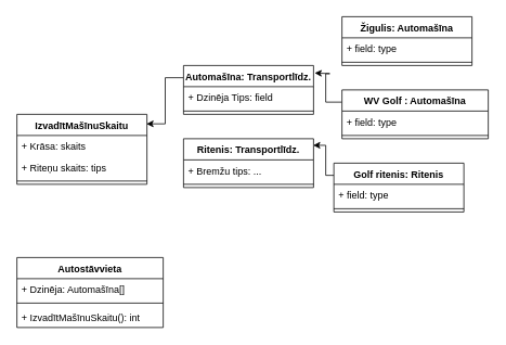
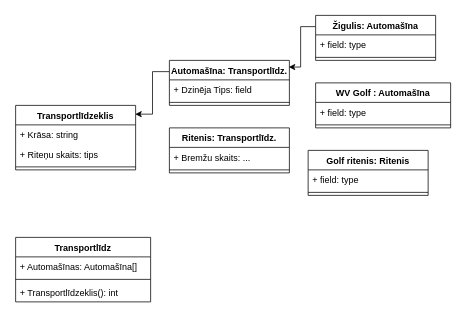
  <mxCell id="0" />
  <mxCell id="1" parent="0" />
- <mxCell id="2" value="IzvadītMašīnuSkaitu" style="swimlane;fontStyle=1;align=center;verticalAlign=top;childLayout=stackLayout;horizontal=1;startSize=26;horizontalStack=0;resizeParent=1;resizeParentMax=0;resizeLast=0;collapsible=1;marginBottom=0;" vertex="1" parent="1"><mxGeometry x="20" y="140" width="160" height="86" as="geometry" /></mxCell>
- <mxCell id="3" value="+ Krāsa: skaits" style="text;strokeColor=none;fillColor=none;align=left;verticalAlign=top;spacingLeft=4;spacingRight=4;overflow=hidden;rotatable=0;points=[[0,0.5],[1,0.5]];portConstraint=eastwest;" vertex="1" parent="2"><mxGeometry y="26" width="160" height="26" as="geometry" /></mxCell>
+ <mxCell id="2" value="Transportlīdzeklis" style="swimlane;fontStyle=1;align=center;verticalAlign=top;childLayout=stackLayout;horizontal=1;startSize=26;horizontalStack=0;resizeParent=1;resizeParentMax=0;resizeLast=0;collapsible=1;marginBottom=0;" vertex="1" parent="1"><mxGeometry x="20" y="140" width="160" height="86" as="geometry" /></mxCell>
+ <mxCell id="3" value="+ Krāsa: string" style="text;strokeColor=none;fillColor=none;align=left;verticalAlign=top;spacingLeft=4;spacingRight=4;overflow=hidden;rotatable=0;points=[[0,0.5],[1,0.5]];portConstraint=eastwest;" vertex="1" parent="2"><mxGeometry y="26" width="160" height="26" as="geometry" /></mxCell>
  <mxCell id="4" value="+ Riteņu skaits: tips" style="text;strokeColor=none;fillColor=none;align=left;verticalAlign=top;spacingLeft=4;spacingRight=4;overflow=hidden;rotatable=0;points=[[0,0.5],[1,0.5]];portConstraint=eastwest;" vertex="1" parent="2"><mxGeometry y="52" width="160" height="26" as="geometry" /></mxCell>
  <mxCell id="5" value="" style="line;strokeWidth=1;fillColor=none;align=left;verticalAlign=middle;spacingTop=-1;spacingLeft=3;spacingRight=3;rotatable=0;labelPosition=right;points=[];portConstraint=eastwest;strokeColor=inherit;" vertex="1" parent="2"><mxGeometry y="78" width="160" height="8" as="geometry" /></mxCell>
  <mxCell id="6" style="edgeStyle=orthogonalEdgeStyle;rounded=0;orthogonalLoop=1;jettySize=auto;html=1;exitX=0;exitY=0.25;exitDx=0;exitDy=0;entryX=0.997;entryY=0.136;entryDx=0;entryDy=0;entryPerimeter=0;" edge="1" parent="1" source="7" target="2"><mxGeometry relative="1" as="geometry" /></mxCell>
  <mxCell id="7" value="Automašīna: Transportlīdz." style="swimlane;fontStyle=1;align=center;verticalAlign=top;childLayout=stackLayout;horizontal=1;startSize=26;horizontalStack=0;resizeParent=1;resizeParentMax=0;resizeLast=0;collapsible=1;marginBottom=0;" vertex="1" parent="1"><mxGeometry x="225" y="80" width="160" height="60" as="geometry" /></mxCell>
  <mxCell id="8" value="+ Dzinēja Tips: field" style="text;strokeColor=none;fillColor=none;align=left;verticalAlign=top;spacingLeft=4;spacingRight=4;overflow=hidden;rotatable=0;points=[[0,0.5],[1,0.5]];portConstraint=eastwest;" vertex="1" parent="7"><mxGeometry y="26" width="160" height="26" as="geometry" /></mxCell>
  <mxCell id="9" value="" style="line;strokeWidth=1;fillColor=none;align=left;verticalAlign=middle;spacingTop=-1;spacingLeft=3;spacingRight=3;rotatable=0;labelPosition=right;points=[];portConstraint=eastwest;strokeColor=inherit;" vertex="1" parent="7"><mxGeometry y="52" width="160" height="8" as="geometry" /></mxCell>
  <mxCell id="10" value="Ritenis: Transportlīdz." style="swimlane;fontStyle=1;align=center;verticalAlign=top;childLayout=stackLayout;horizontal=1;startSize=26;horizontalStack=0;resizeParent=1;resizeParentMax=0;resizeLast=0;collapsible=1;marginBottom=0;" vertex="1" parent="1"><mxGeometry x="225" y="170" width="160" height="60" as="geometry" /></mxCell>
- <mxCell id="11" value="+ Bremžu tips: ..." style="text;strokeColor=none;fillColor=none;align=left;verticalAlign=top;spacingLeft=4;spacingRight=4;overflow=hidden;rotatable=0;points=[[0,0.5],[1,0.5]];portConstraint=eastwest;" vertex="1" parent="10"><mxGeometry y="26" width="160" height="26" as="geometry" /></mxCell>
+ <mxCell id="11" value="+ Bremžu skaits: ..." style="text;strokeColor=none;fillColor=none;align=left;verticalAlign=top;spacingLeft=4;spacingRight=4;overflow=hidden;rotatable=0;points=[[0,0.5],[1,0.5]];portConstraint=eastwest;" vertex="1" parent="10"><mxGeometry y="26" width="160" height="26" as="geometry" /></mxCell>
  <mxCell id="12" value="" style="line;strokeWidth=1;fillColor=none;align=left;verticalAlign=middle;spacingTop=-1;spacingLeft=3;spacingRight=3;rotatable=0;labelPosition=right;points=[];portConstraint=eastwest;strokeColor=inherit;" vertex="1" parent="10"><mxGeometry y="52" width="160" height="8" as="geometry" /></mxCell>
+ <mxCell id="13" style="edgeStyle=orthogonalEdgeStyle;rounded=0;orthogonalLoop=1;jettySize=auto;html=1;exitX=0;exitY=0.25;exitDx=0;exitDy=0;entryX=0.995;entryY=0.148;entryDx=0;entryDy=0;entryPerimeter=0;" edge="1" parent="1" source="14" target="7"><mxGeometry relative="1" as="geometry" /></mxCell>
  <mxCell id="14" value="Žigulis: Automašīna" style="swimlane;fontStyle=1;align=center;verticalAlign=top;childLayout=stackLayout;horizontal=1;startSize=26;horizontalStack=0;resizeParent=1;resizeParentMax=0;resizeLast=0;collapsible=1;marginBottom=0;" vertex="1" parent="1"><mxGeometry x="420" y="20" width="160" height="60" as="geometry" /></mxCell>
  <mxCell id="15" value="+ field: type" style="text;strokeColor=none;fillColor=none;align=left;verticalAlign=top;spacingLeft=4;spacingRight=4;overflow=hidden;rotatable=0;points=[[0,0.5],[1,0.5]];portConstraint=eastwest;" vertex="1" parent="14"><mxGeometry y="26" width="160" height="26" as="geometry" /></mxCell>
  <mxCell id="16" value="" style="line;strokeWidth=1;fillColor=none;align=left;verticalAlign=middle;spacingTop=-1;spacingLeft=3;spacingRight=3;rotatable=0;labelPosition=right;points=[];portConstraint=eastwest;strokeColor=inherit;" vertex="1" parent="14"><mxGeometry y="52" width="160" height="8" as="geometry" /></mxCell>
- <mxCell id="17" style="edgeStyle=orthogonalEdgeStyle;rounded=0;orthogonalLoop=1;jettySize=auto;html=1;exitX=0;exitY=0.25;exitDx=0;exitDy=0;entryX=1.009;entryY=0.154;entryDx=0;entryDy=0;entryPerimeter=0;" edge="1" parent="1" source="18" target="7"><mxGeometry relative="1" as="geometry" /></mxCell>
  <mxCell id="18" value="WV Golf : Automašīna" style="swimlane;fontStyle=1;align=center;verticalAlign=top;childLayout=stackLayout;horizontal=1;startSize=26;horizontalStack=0;resizeParent=1;resizeParentMax=0;resizeLast=0;collapsible=1;marginBottom=0;" vertex="1" parent="1"><mxGeometry x="420" y="110" width="180" height="60" as="geometry" /></mxCell>
  <mxCell id="19" value="+ field: type" style="text;strokeColor=none;fillColor=none;align=left;verticalAlign=top;spacingLeft=4;spacingRight=4;overflow=hidden;rotatable=0;points=[[0,0.5],[1,0.5]];portConstraint=eastwest;" vertex="1" parent="18"><mxGeometry y="26" width="180" height="26" as="geometry" /></mxCell>
  <mxCell id="20" value="" style="line;strokeWidth=1;fillColor=none;align=left;verticalAlign=middle;spacingTop=-1;spacingLeft=3;spacingRight=3;rotatable=0;labelPosition=right;points=[];portConstraint=eastwest;strokeColor=inherit;" vertex="1" parent="18"><mxGeometry y="52" width="180" height="8" as="geometry" /></mxCell>
- <mxCell id="21" style="edgeStyle=orthogonalEdgeStyle;rounded=0;orthogonalLoop=1;jettySize=auto;html=1;exitX=0;exitY=0.25;exitDx=0;exitDy=0;entryX=0.998;entryY=0.135;entryDx=0;entryDy=0;entryPerimeter=0;" edge="1" parent="1" source="22" target="10"><mxGeometry relative="1" as="geometry"><Array as="points"><mxPoint x="400" y="215" /><mxPoint x="400" y="178" /></Array></mxGeometry></mxCell>
  <mxCell id="22" value="Golf ritenis: Ritenis" style="swimlane;fontStyle=1;align=center;verticalAlign=top;childLayout=stackLayout;horizontal=1;startSize=26;horizontalStack=0;resizeParent=1;resizeParentMax=0;resizeLast=0;collapsible=1;marginBottom=0;" vertex="1" parent="1"><mxGeometry x="410" y="200" width="160" height="60" as="geometry" /></mxCell>
  <mxCell id="23" value="+ field: type" style="text;strokeColor=none;fillColor=none;align=left;verticalAlign=top;spacingLeft=4;spacingRight=4;overflow=hidden;rotatable=0;points=[[0,0.5],[1,0.5]];portConstraint=eastwest;" vertex="1" parent="22"><mxGeometry y="26" width="160" height="26" as="geometry" /></mxCell>
  <mxCell id="24" value="" style="line;strokeWidth=1;fillColor=none;align=left;verticalAlign=middle;spacingTop=-1;spacingLeft=3;spacingRight=3;rotatable=0;labelPosition=right;points=[];portConstraint=eastwest;strokeColor=inherit;" vertex="1" parent="22"><mxGeometry y="52" width="160" height="8" as="geometry" /></mxCell>
- <mxCell id="25" value="Autostāvvieta" style="swimlane;fontStyle=1;align=center;verticalAlign=top;childLayout=stackLayout;horizontal=1;startSize=26;horizontalStack=0;resizeParent=1;resizeParentMax=0;resizeLast=0;collapsible=1;marginBottom=0;" vertex="1" parent="1"><mxGeometry x="20" y="316" width="180" height="86" as="geometry" /></mxCell>
- <mxCell id="26" value="+ Dzinēja: Automašīna[]" style="text;strokeColor=none;fillColor=none;align=left;verticalAlign=top;spacingLeft=4;spacingRight=4;overflow=hidden;rotatable=0;points=[[0,0.5],[1,0.5]];portConstraint=eastwest;" vertex="1" parent="25"><mxGeometry y="26" width="180" height="26" as="geometry" /></mxCell>
+ <mxCell id="25" value="Transportlīdz" style="swimlane;fontStyle=1;align=center;verticalAlign=top;childLayout=stackLayout;horizontal=1;startSize=26;horizontalStack=0;resizeParent=1;resizeParentMax=0;resizeLast=0;collapsible=1;marginBottom=0;" vertex="1" parent="1"><mxGeometry x="20" y="316" width="180" height="86" as="geometry" /></mxCell>
+ <mxCell id="26" value="+ Automašīnas: Automašīna[]" style="text;strokeColor=none;fillColor=none;align=left;verticalAlign=top;spacingLeft=4;spacingRight=4;overflow=hidden;rotatable=0;points=[[0,0.5],[1,0.5]];portConstraint=eastwest;" vertex="1" parent="25"><mxGeometry y="26" width="180" height="26" as="geometry" /></mxCell>
  <mxCell id="27" value="" style="line;strokeWidth=1;fillColor=none;align=left;verticalAlign=middle;spacingTop=-1;spacingLeft=3;spacingRight=3;rotatable=0;labelPosition=right;points=[];portConstraint=eastwest;strokeColor=inherit;" vertex="1" parent="25"><mxGeometry y="52" width="180" height="8" as="geometry" /></mxCell>
- <mxCell id="28" value="+ IzvadītMašīnuSkaitu(): int" style="text;strokeColor=none;fillColor=none;align=left;verticalAlign=top;spacingLeft=4;spacingRight=4;overflow=hidden;rotatable=0;points=[[0,0.5],[1,0.5]];portConstraint=eastwest;" vertex="1" parent="25"><mxGeometry y="60" width="180" height="26" as="geometry" /></mxCell>
+ <mxCell id="28" value="+ Transportlīdzeklis(): int" style="text;strokeColor=none;fillColor=none;align=left;verticalAlign=top;spacingLeft=4;spacingRight=4;overflow=hidden;rotatable=0;points=[[0,0.5],[1,0.5]];portConstraint=eastwest;" vertex="1" parent="25"><mxGeometry y="60" width="180" height="26" as="geometry" /></mxCell>
